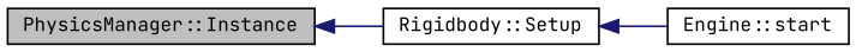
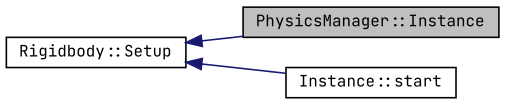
  digraph {
    fontname="JetBrains Mono"
    rankdir=LR
    node [color=black fillcolor=white fontname="JetBrains Mono" fontsize=10 shape=record style=filled]
    edge [color=midnightblue dir=back fontname="JetBrains Mono" fontsize=10 labelfontname=Helvetica labelfontsize=10 style=solid]
    n1 [fillcolor=grey75 fontcolor=black height=0.2 label="PhysicsManager::Instance" width=0.4]
    n2 [height=0.2 label="Rigidbody::Setup" width=0.4]
-   n3 [height=0.2 label="Engine::start" width=0.4]
-   n1 -> n2
+   n3 [height=0.2 label="Instance::start" width=0.4]
+   n2 -> n1
    n2 -> n3
  }
